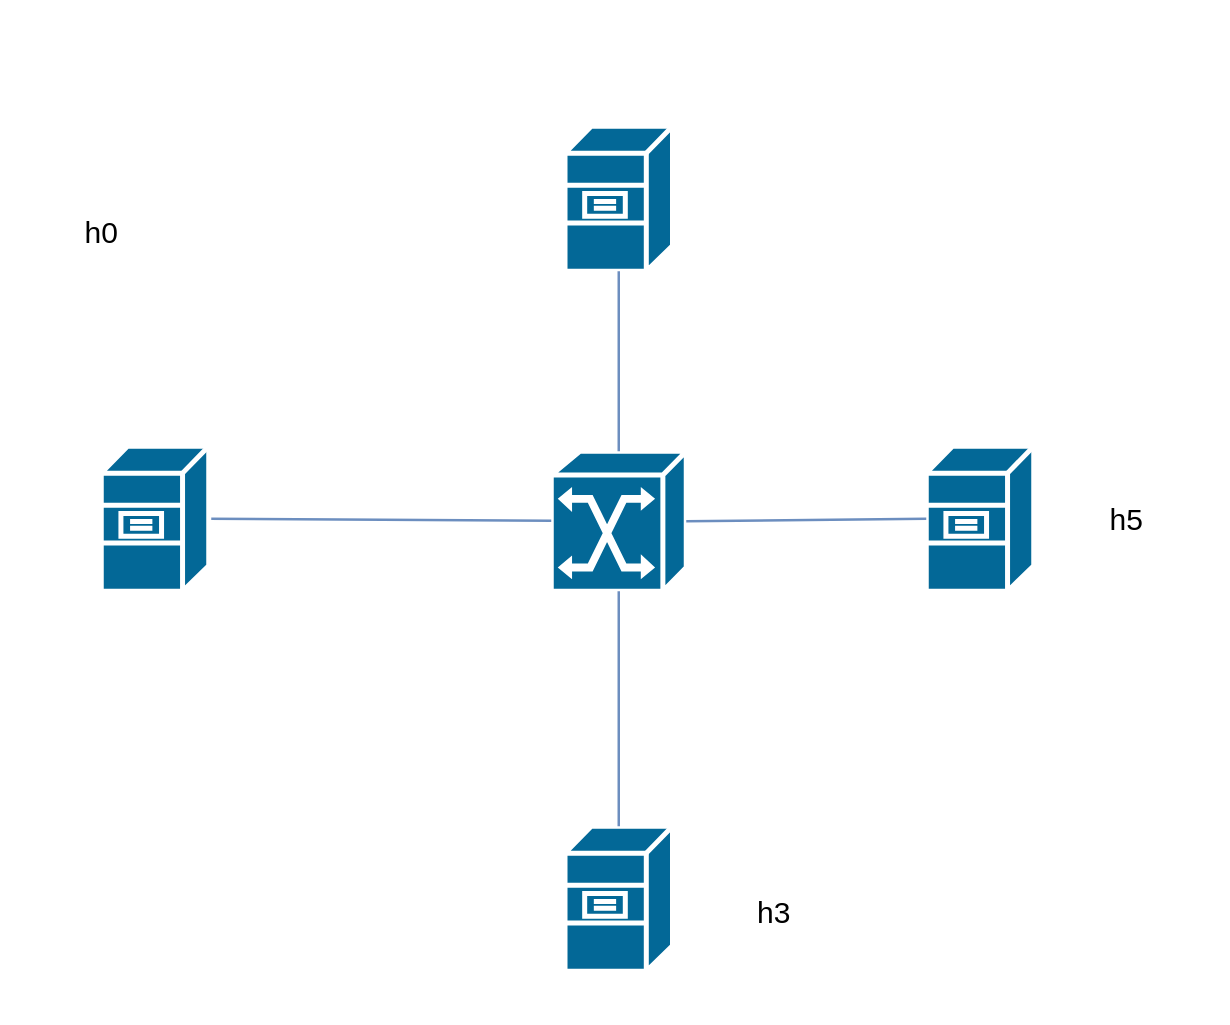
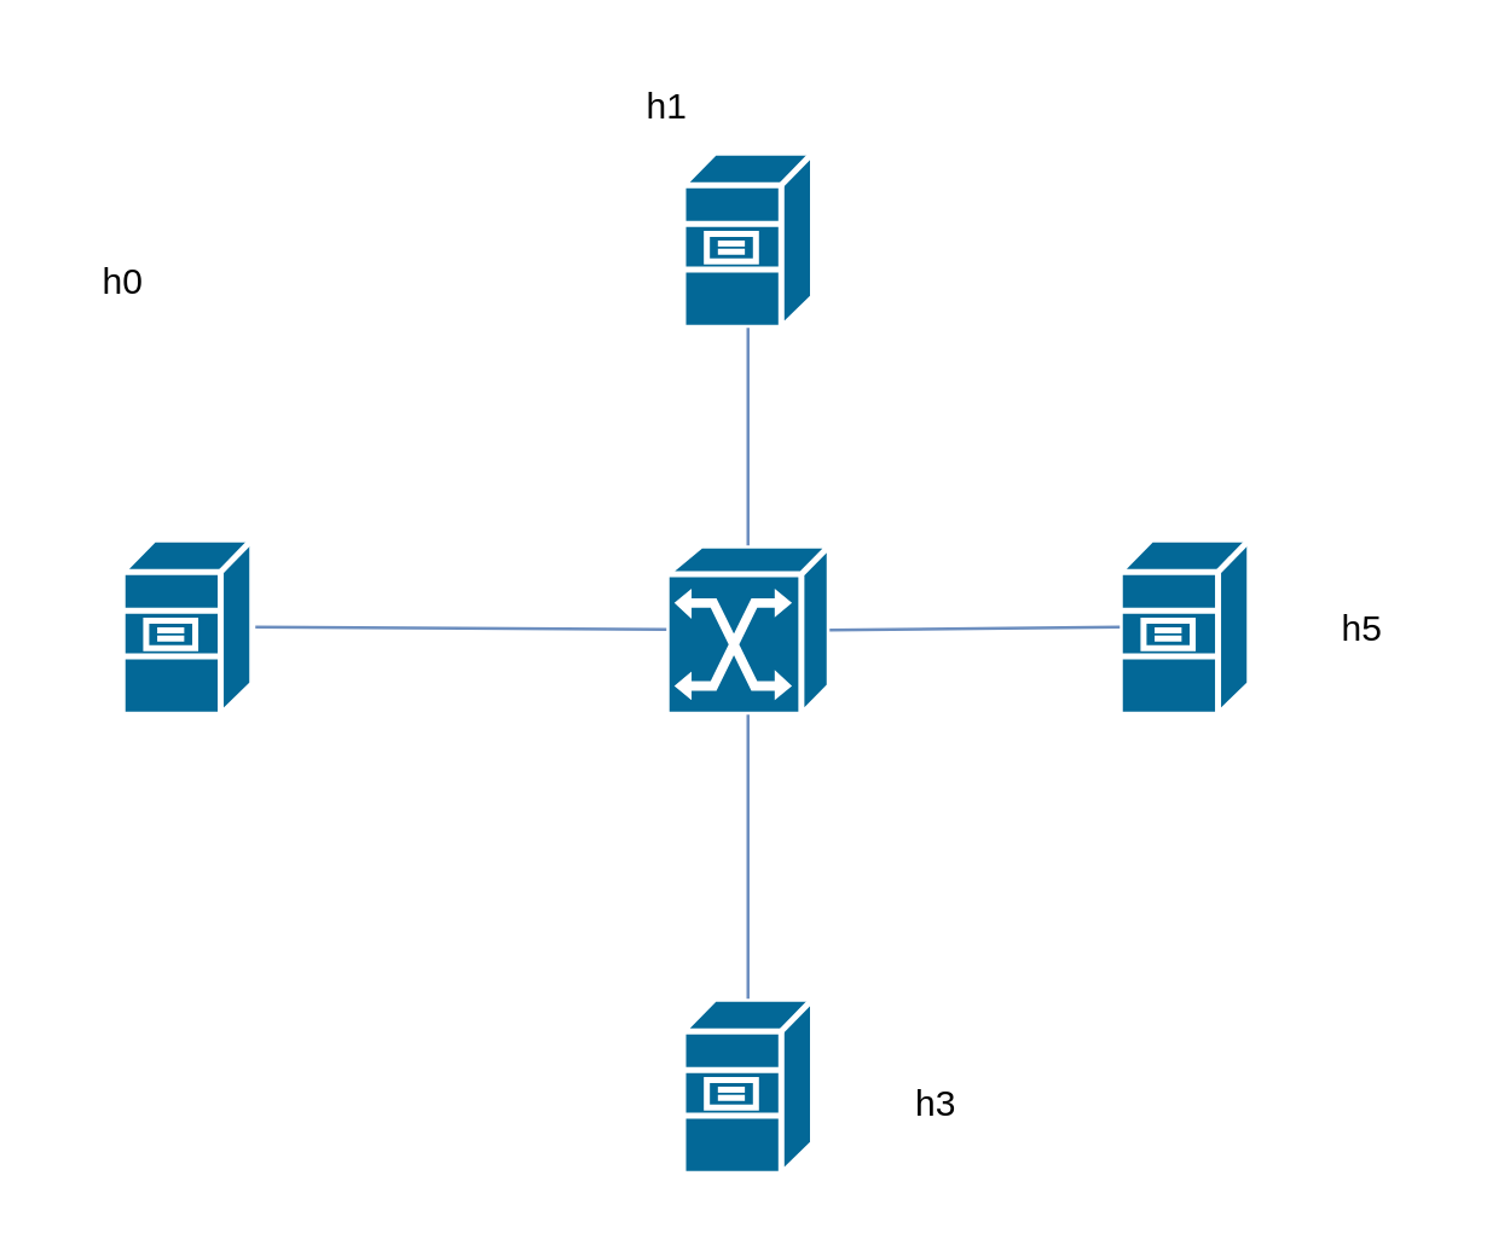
  <mxCell id="0" />
  <mxCell id="1" parent="0" />
  <mxCell id="2" value="" style="shape=mxgraph.cisco.switches.atm_switch;sketch=0;html=1;pointerEvents=1;dashed=0;fillColor=#036897;strokeColor=#ffffff;strokeWidth=2;verticalLabelPosition=bottom;verticalAlign=top;align=center;outlineConnect=0;" vertex="1" parent="1"><mxGeometry x="220" y="180" width="54" height="56" as="geometry" /></mxCell>
  <mxCell id="3" style="rounded=0;orthogonalLoop=1;jettySize=auto;html=1;exitX=1;exitY=0.5;exitDx=0;exitDy=0;exitPerimeter=0;endArrow=none;endFill=0;fillColor=#dae8fc;strokeColor=#6c8ebf;" edge="1" parent="1" source="4" target="2"><mxGeometry relative="1" as="geometry" /></mxCell>
  <mxCell id="4" value="" style="shape=mxgraph.cisco.servers.file_server;sketch=0;html=1;pointerEvents=1;dashed=0;fillColor=#036897;strokeColor=#ffffff;strokeWidth=2;verticalLabelPosition=bottom;verticalAlign=top;align=center;outlineConnect=0;" vertex="1" parent="1"><mxGeometry x="40" y="178" width="43" height="58" as="geometry" /></mxCell>
  <mxCell id="5" value="" style="shape=mxgraph.cisco.servers.file_server;sketch=0;html=1;pointerEvents=1;dashed=0;fillColor=#036897;strokeColor=#ffffff;strokeWidth=2;verticalLabelPosition=bottom;verticalAlign=top;align=center;outlineConnect=0;" vertex="1" parent="1"><mxGeometry x="225.5" y="50" width="43" height="58" as="geometry" /></mxCell>
  <mxCell id="6" value="" style="shape=mxgraph.cisco.servers.file_server;sketch=0;html=1;pointerEvents=1;dashed=0;fillColor=#036897;strokeColor=#ffffff;strokeWidth=2;verticalLabelPosition=bottom;verticalAlign=top;align=center;outlineConnect=0;" vertex="1" parent="1"><mxGeometry x="370" y="178" width="43" height="58" as="geometry" /></mxCell>
  <mxCell id="7" value="" style="shape=mxgraph.cisco.servers.file_server;sketch=0;html=1;pointerEvents=1;dashed=0;fillColor=#036897;strokeColor=#ffffff;strokeWidth=2;verticalLabelPosition=bottom;verticalAlign=top;align=center;outlineConnect=0;" vertex="1" parent="1"><mxGeometry x="225.5" y="330" width="43" height="58" as="geometry" /></mxCell>
  <mxCell id="8" style="rounded=0;orthogonalLoop=1;jettySize=auto;html=1;exitX=0.5;exitY=1;exitDx=0;exitDy=0;exitPerimeter=0;entryX=0.5;entryY=0;entryDx=0;entryDy=0;entryPerimeter=0;fillColor=#dae8fc;strokeColor=#6c8ebf;endArrow=none;endFill=0;" edge="1" parent="1" source="5" target="2"><mxGeometry relative="1" as="geometry" /></mxCell>
  <mxCell id="9" style="rounded=0;orthogonalLoop=1;jettySize=auto;html=1;exitX=1;exitY=0.5;exitDx=0;exitDy=0;exitPerimeter=0;entryX=0;entryY=0.5;entryDx=0;entryDy=0;entryPerimeter=0;endArrow=none;endFill=0;fillColor=#dae8fc;strokeColor=#6c8ebf;" edge="1" parent="1" source="2" target="6"><mxGeometry relative="1" as="geometry" /></mxCell>
  <mxCell id="10" style="rounded=0;orthogonalLoop=1;jettySize=auto;html=1;exitX=0.5;exitY=1;exitDx=0;exitDy=0;exitPerimeter=0;entryX=0.5;entryY=0;entryDx=0;entryDy=0;entryPerimeter=0;endArrow=none;endFill=0;fillColor=#dae8fc;strokeColor=#6c8ebf;" edge="1" parent="1" source="2" target="7"><mxGeometry relative="1" as="geometry" /></mxCell>
  <mxCell id="11" value="h0" style="text;html=1;align=center;verticalAlign=middle;resizable=0;points=[];autosize=1;strokeColor=none;fillColor=none;" vertex="1" parent="1"><mxGeometry x="20" y="78" width="40" height="30" as="geometry" /></mxCell>
+ <mxCell id="12" value="h1" style="text;html=1;align=center;verticalAlign=middle;resizable=0;points=[];autosize=1;strokeColor=none;fillColor=none;" vertex="1" parent="1"><mxGeometry x="200" y="20" width="40" height="30" as="geometry" /></mxCell>
  <mxCell id="13" value="h5&lt;br&gt;" style="text;html=1;align=center;verticalAlign=middle;resizable=0;points=[];autosize=1;strokeColor=none;fillColor=none;" vertex="1" parent="1"><mxGeometry x="430" y="193" width="40" height="30" as="geometry" /></mxCell>
  <mxCell id="14" value="h3" style="text;html=1;align=center;verticalAlign=middle;resizable=0;points=[];autosize=1;strokeColor=none;fillColor=none;" vertex="1" parent="1"><mxGeometry x="289" y="350" width="40" height="30" as="geometry" /></mxCell>
